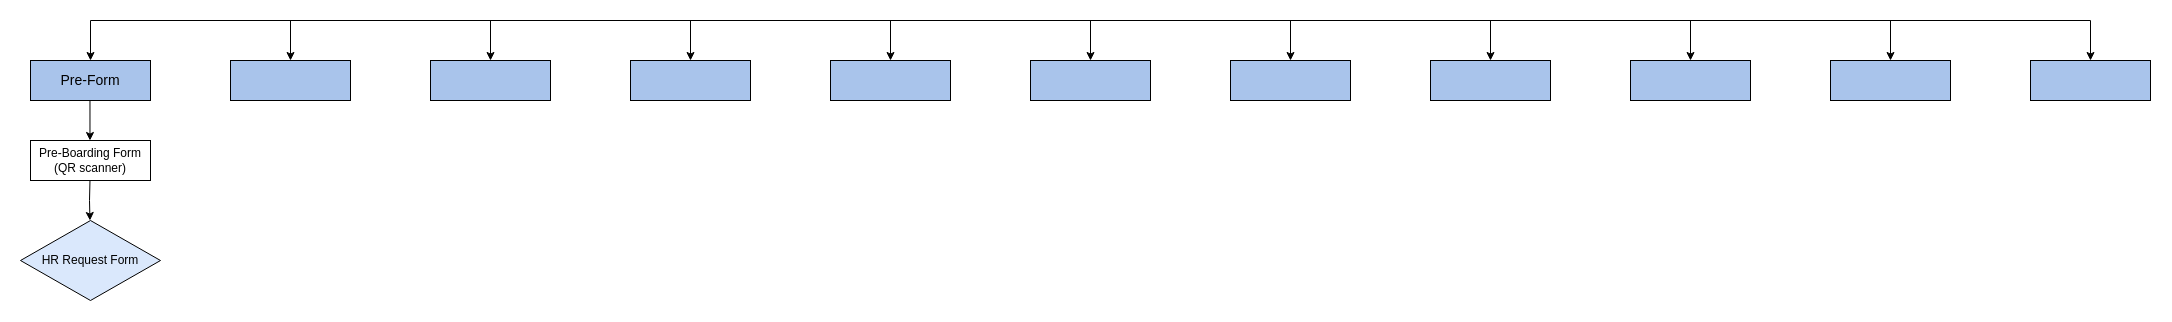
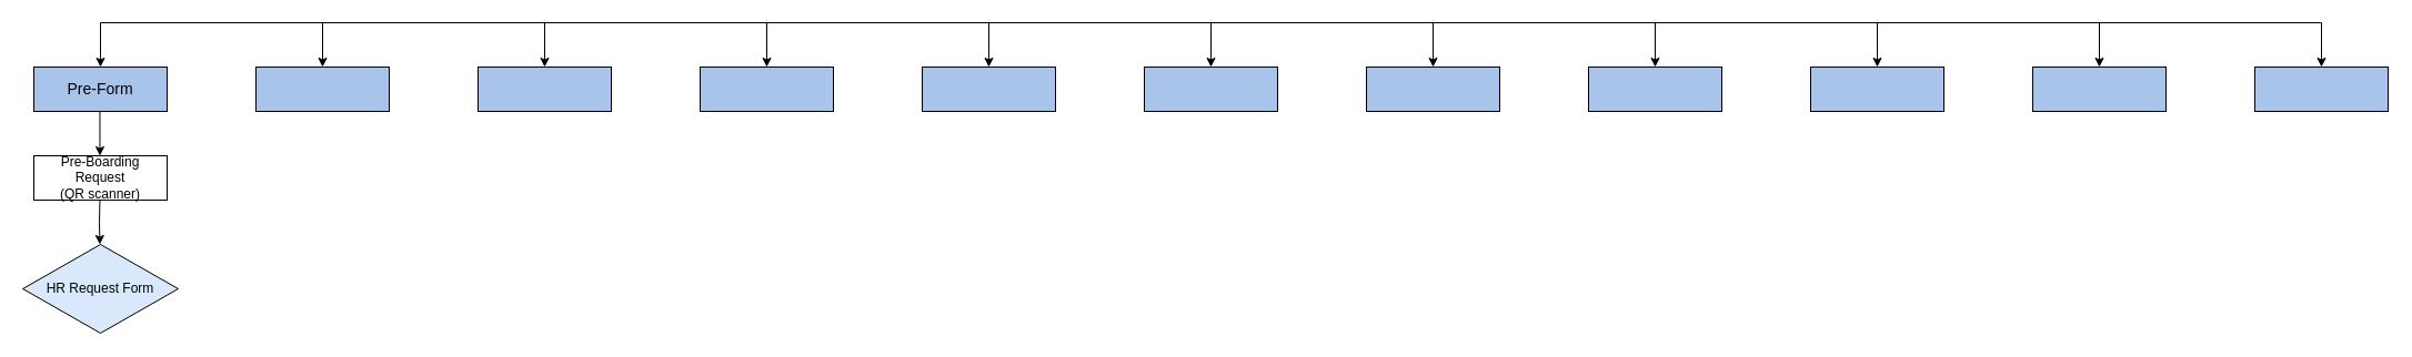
  <mxCell id="0" />
  <mxCell id="1" parent="0" />
  <mxCell id="2" value="" style="endArrow=none;html=1;rounded=0;" parent="1" edge="1"><mxGeometry width="50" height="50" relative="1" as="geometry"><mxPoint x="90" y="20" as="sourcePoint" /><mxPoint x="2090" y="20" as="targetPoint" /></mxGeometry></mxCell>
  <mxCell id="3" value="" style="endArrow=classic;html=1;rounded=0;" parent="1" target="14" edge="1"><mxGeometry width="50" height="50" relative="1" as="geometry"><mxPoint x="90" y="20" as="sourcePoint" /><mxPoint x="90" y="60" as="targetPoint" /></mxGeometry></mxCell>
  <mxCell id="4" value="" style="endArrow=classic;html=1;rounded=0;" parent="1" edge="1"><mxGeometry width="50" height="50" relative="1" as="geometry"><mxPoint x="290" y="20" as="sourcePoint" /><mxPoint x="290" y="60" as="targetPoint" /></mxGeometry></mxCell>
  <mxCell id="5" value="" style="endArrow=classic;html=1;rounded=0;" parent="1" edge="1"><mxGeometry width="50" height="50" relative="1" as="geometry"><mxPoint x="490" y="20" as="sourcePoint" /><mxPoint x="490" y="60" as="targetPoint" /></mxGeometry></mxCell>
  <mxCell id="6" value="" style="endArrow=classic;html=1;rounded=0;" parent="1" edge="1"><mxGeometry width="50" height="50" relative="1" as="geometry"><mxPoint x="690" y="20" as="sourcePoint" /><mxPoint x="690" y="60" as="targetPoint" /></mxGeometry></mxCell>
  <mxCell id="7" value="" style="endArrow=classic;html=1;rounded=0;" parent="1" edge="1"><mxGeometry width="50" height="50" relative="1" as="geometry"><mxPoint x="890" y="20" as="sourcePoint" /><mxPoint x="890" y="60" as="targetPoint" /></mxGeometry></mxCell>
  <mxCell id="8" value="" style="endArrow=classic;html=1;rounded=0;" parent="1" edge="1"><mxGeometry width="50" height="50" relative="1" as="geometry"><mxPoint x="1690" y="20" as="sourcePoint" /><mxPoint x="1690" y="60" as="targetPoint" /></mxGeometry></mxCell>
  <mxCell id="9" value="" style="endArrow=classic;html=1;rounded=0;" parent="1" edge="1"><mxGeometry width="50" height="50" relative="1" as="geometry"><mxPoint x="1090" y="20" as="sourcePoint" /><mxPoint x="1090" y="60" as="targetPoint" /></mxGeometry></mxCell>
  <mxCell id="10" value="" style="endArrow=classic;html=1;rounded=0;" parent="1" edge="1"><mxGeometry width="50" height="50" relative="1" as="geometry"><mxPoint x="1290" y="20" as="sourcePoint" /><mxPoint x="1290" y="60" as="targetPoint" /></mxGeometry></mxCell>
  <mxCell id="11" value="" style="endArrow=classic;html=1;rounded=0;" parent="1" edge="1"><mxGeometry width="50" height="50" relative="1" as="geometry"><mxPoint x="1490" y="20" as="sourcePoint" /><mxPoint x="1490" y="60" as="targetPoint" /></mxGeometry></mxCell>
  <mxCell id="12" value="" style="endArrow=classic;html=1;rounded=0;" parent="1" edge="1"><mxGeometry width="50" height="50" relative="1" as="geometry"><mxPoint x="2090" y="20" as="sourcePoint" /><mxPoint x="2090" y="60" as="targetPoint" /></mxGeometry></mxCell>
  <mxCell id="13" value="" style="endArrow=classic;html=1;rounded=0;" parent="1" edge="1"><mxGeometry width="50" height="50" relative="1" as="geometry"><mxPoint x="1890" y="20" as="sourcePoint" /><mxPoint x="1890" y="60" as="targetPoint" /></mxGeometry></mxCell>
  <mxCell id="14" value="&lt;font style=&quot;font-size: 14px;&quot;&gt;Pre-Form&lt;/font&gt;" style="rounded=0;whiteSpace=wrap;html=1;fillColor=#A9C4EB;" vertex="1" parent="1"><mxGeometry x="30" y="60" width="120" height="40" as="geometry" /></mxCell>
  <mxCell id="15" value="" style="rounded=0;whiteSpace=wrap;html=1;fillColor=#A9C4EB;" vertex="1" parent="1"><mxGeometry x="2030" y="60" width="120" height="40" as="geometry" /></mxCell>
  <mxCell id="16" value="" style="rounded=0;whiteSpace=wrap;html=1;fillColor=#A9C4EB;" vertex="1" parent="1"><mxGeometry x="1830" y="60" width="120" height="40" as="geometry" /></mxCell>
  <mxCell id="17" value="" style="rounded=0;whiteSpace=wrap;html=1;fillColor=#A9C4EB;" vertex="1" parent="1"><mxGeometry x="1630" y="60" width="120" height="40" as="geometry" /></mxCell>
  <mxCell id="18" value="" style="rounded=0;whiteSpace=wrap;html=1;fillColor=#A9C4EB;" vertex="1" parent="1"><mxGeometry x="1430" y="60" width="120" height="40" as="geometry" /></mxCell>
  <mxCell id="19" value="" style="rounded=0;whiteSpace=wrap;html=1;fillColor=#A9C4EB;" vertex="1" parent="1"><mxGeometry x="1230" y="60" width="120" height="40" as="geometry" /></mxCell>
  <mxCell id="20" value="" style="rounded=0;whiteSpace=wrap;html=1;fillColor=#A9C4EB;" vertex="1" parent="1"><mxGeometry x="1030" y="60" width="120" height="40" as="geometry" /></mxCell>
  <mxCell id="21" value="" style="rounded=0;whiteSpace=wrap;html=1;fillColor=#A9C4EB;" vertex="1" parent="1"><mxGeometry x="830" y="60" width="120" height="40" as="geometry" /></mxCell>
  <mxCell id="22" value="" style="rounded=0;whiteSpace=wrap;html=1;fillColor=#A9C4EB;" vertex="1" parent="1"><mxGeometry x="630" y="60" width="120" height="40" as="geometry" /></mxCell>
  <mxCell id="23" value="" style="rounded=0;whiteSpace=wrap;html=1;fillColor=#A9C4EB;" vertex="1" parent="1"><mxGeometry x="430" y="60" width="120" height="40" as="geometry" /></mxCell>
  <mxCell id="24" value="" style="rounded=0;whiteSpace=wrap;html=1;fillColor=#A9C4EB;" vertex="1" parent="1"><mxGeometry x="230" y="60" width="120" height="40" as="geometry" /></mxCell>
- <mxCell id="25" value="Pre-Boarding Form&lt;br&gt;(QR scanner)" style="rounded=0;whiteSpace=wrap;html=1;" vertex="1" parent="1"><mxGeometry x="30" y="140" width="120" height="40" as="geometry" /></mxCell>
+ <mxCell id="25" value="Pre-Boarding Request&lt;br&gt;(QR scanner)" style="rounded=0;whiteSpace=wrap;html=1;" vertex="1" parent="1"><mxGeometry x="30" y="140" width="120" height="40" as="geometry" /></mxCell>
  <mxCell id="26" value="" style="endArrow=classic;html=1;rounded=0;" edge="1" parent="1"><mxGeometry width="50" height="50" relative="1" as="geometry"><mxPoint x="89.47" y="100" as="sourcePoint" /><mxPoint x="89.47" y="140" as="targetPoint" /></mxGeometry></mxCell>
  <mxCell id="27" value="" style="endArrow=classic;html=1;rounded=0;" edge="1" parent="1"><mxGeometry width="50" height="50" relative="1" as="geometry"><mxPoint x="89.47" y="180" as="sourcePoint" /><mxPoint x="89.47" y="220" as="targetPoint" /><Array as="points"><mxPoint x="89" y="200" /></Array></mxGeometry></mxCell>
  <mxCell id="28" value="HR Request Form" style="rhombus;whiteSpace=wrap;html=1;fillColor=#dae8fc;" vertex="1" parent="1"><mxGeometry x="20" y="220" width="140" height="80" as="geometry" /></mxCell>
